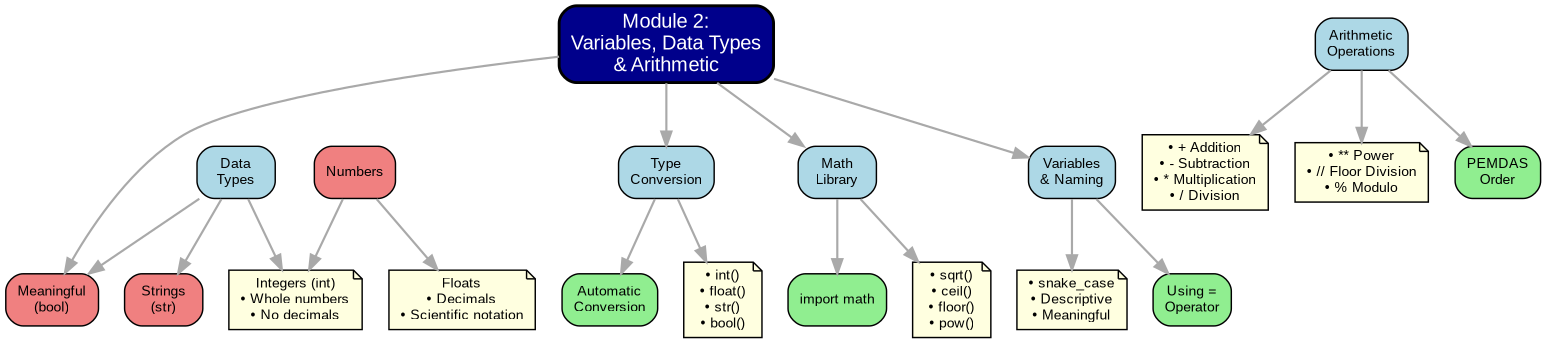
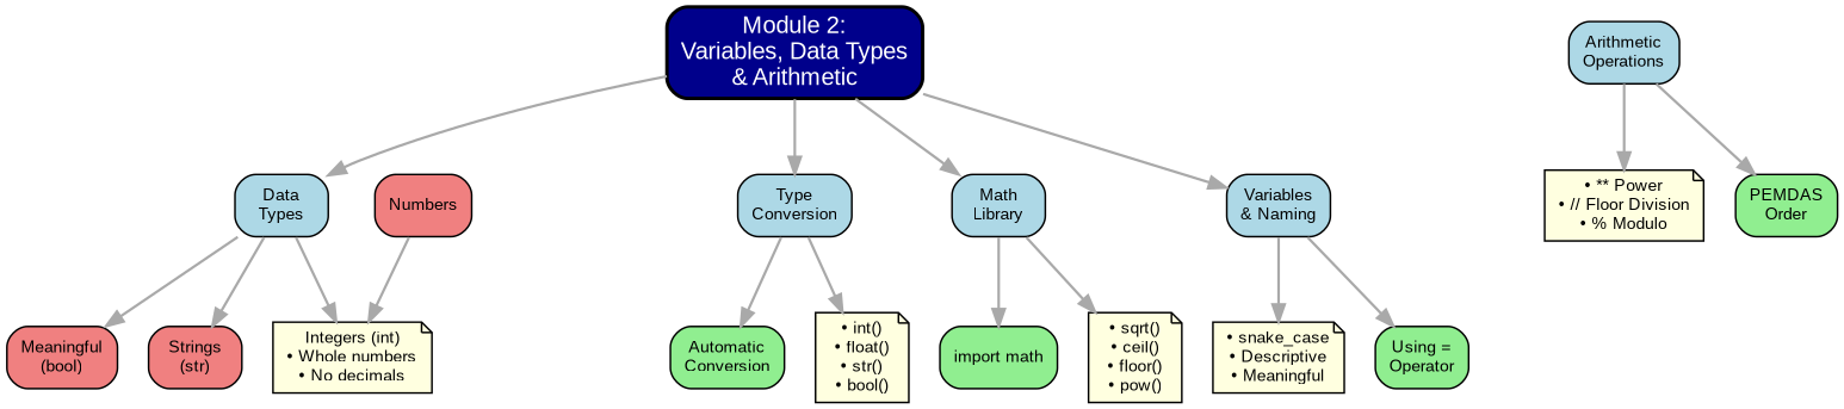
  digraph {
    rankdir=TB
    node [fillcolor=lightyellow fontname=Arial fontsize=10 shape=box style="rounded,filled"]
    edge [color=darkgray penwidth=1.5]
    n1 [fillcolor=darkblue fontcolor=white fontsize=14 label="Module 2:\nVariables, Data Types\n& Arithmetic" penwidth=2]
    n2 [fillcolor=lightblue label="Variables\n& Naming"]
    n3 [fillcolor=lightblue label="Data\nTypes"]
    n4 [fillcolor=lightblue label="Type\nConversion"]
    n5 [fillcolor=lightblue label="Math\nLibrary"]
    n6 [label="• snake_case\n• Descriptive\n• Meaningful" shape=note]
    n7 [fillcolor=lightgreen label="Using =\nOperator"]
    n8 [fillcolor=lightcoral label="Strings\n(str)"]
    n9 [fillcolor=lightcoral label="Meaningful\n(bool)"]
    n10 [label="Integers (int)\n• Whole numbers\n• No decimals" shape=note]
    n11 [fillcolor=lightblue label="Arithmetic\nOperations"]
-   n12 [label="• + Addition\n• - Subtraction\n• * Multiplication\n• / Division" shape=note]
    n13 [label="• ** Power\n• // Floor Division\n• % Modulo" shape=note]
    n14 [fillcolor=lightgreen label="PEMDAS\nOrder"]
    n15 [label="• int()\n• float()\n• str()\n• bool()" shape=note]
    n16 [fillcolor=lightgreen label="Automatic\nConversion"]
    n17 [fillcolor=lightgreen label="import math"]
    n18 [label="• sqrt()\n• ceil()\n• floor()\n• pow()" shape=note]
    n19 [fillcolor=lightcoral label=Numbers]
-   n20 [label="Floats\n• Decimals\n• Scientific notation" shape=note]
    n1 -> n2
-   n1 -> n9
+   n1 -> n3
    n1 -> n4
    n1 -> n5
    n2 -> n6
    n2 -> n7
    n3 -> n8
    n3 -> n9
    n3 -> n10
    n4 -> n15
    n4 -> n16
    n5 -> n17
    n5 -> n18
-   n11 -> n12
    n11 -> n13
    n11 -> n14
    n19 -> n10
-   n19 -> n20
  }
